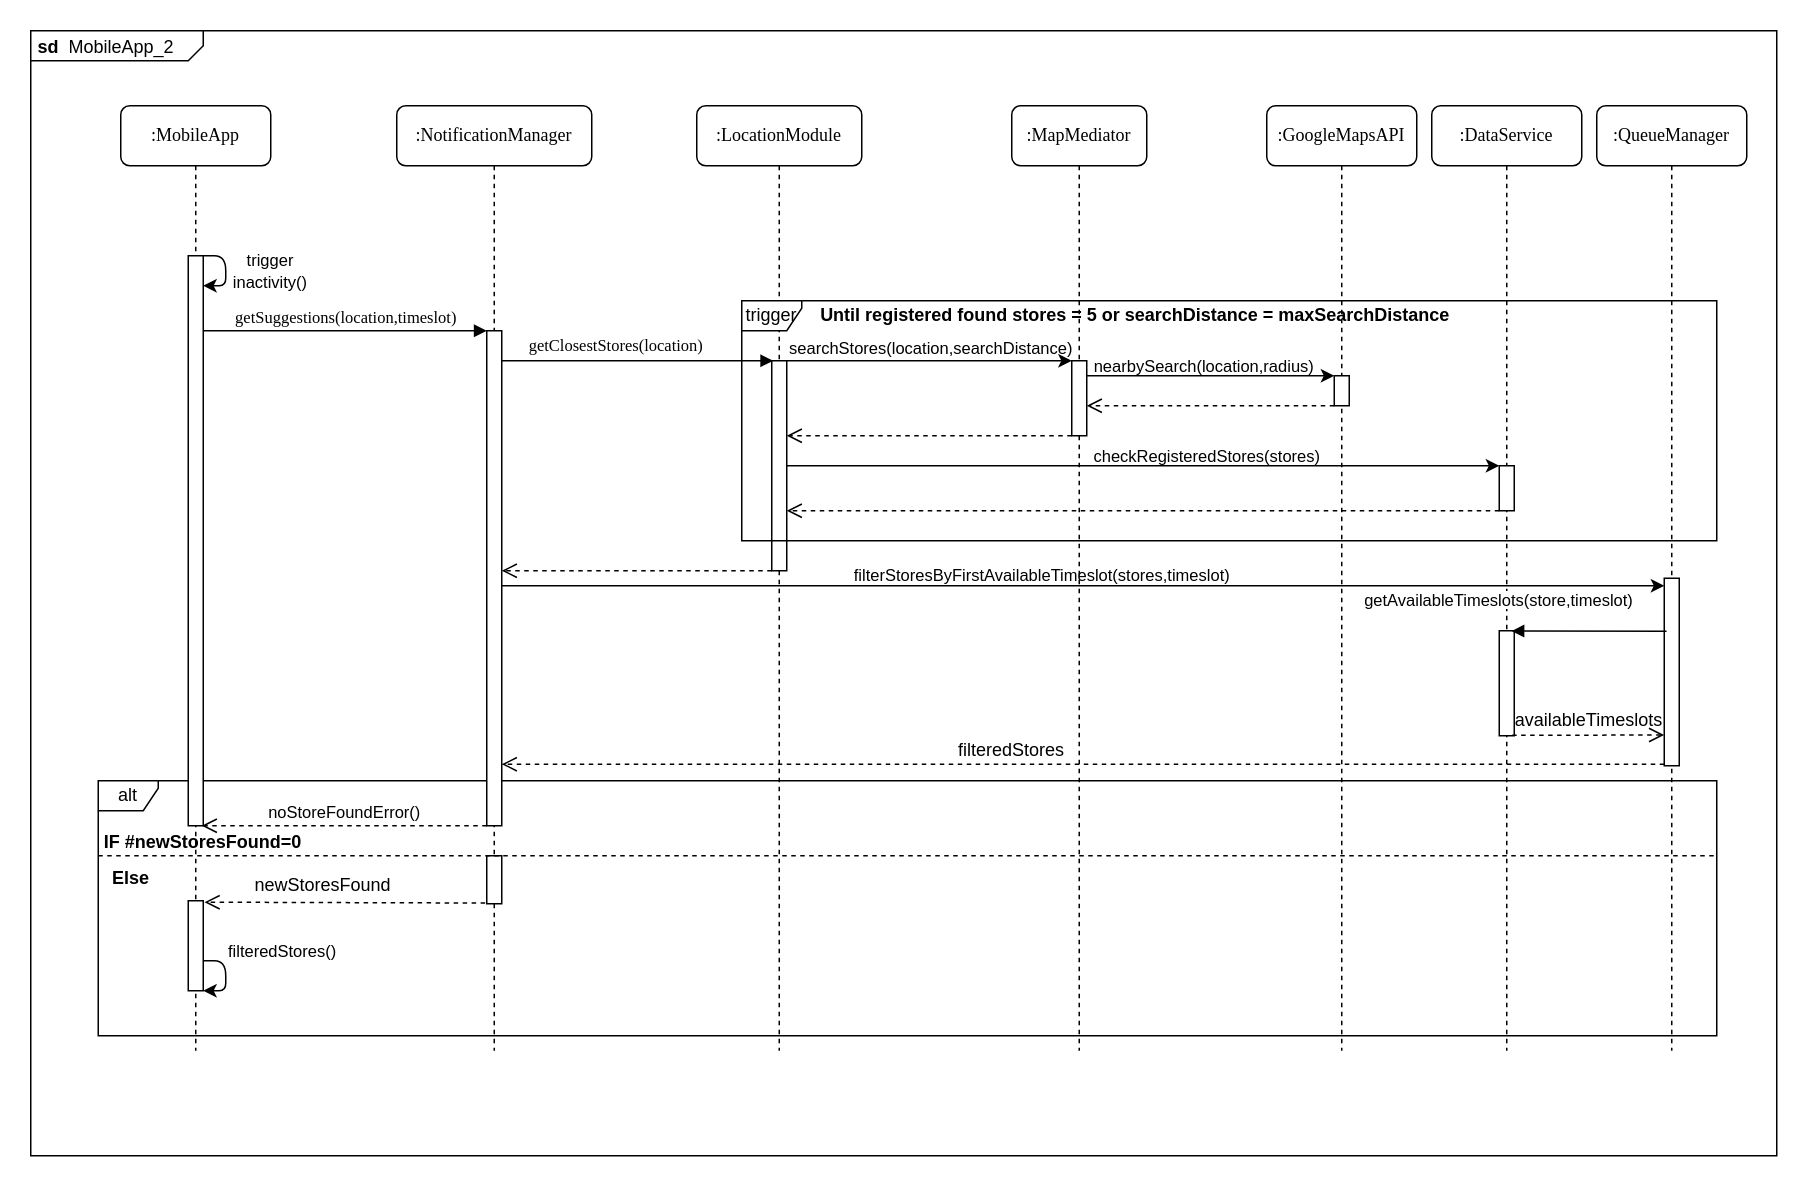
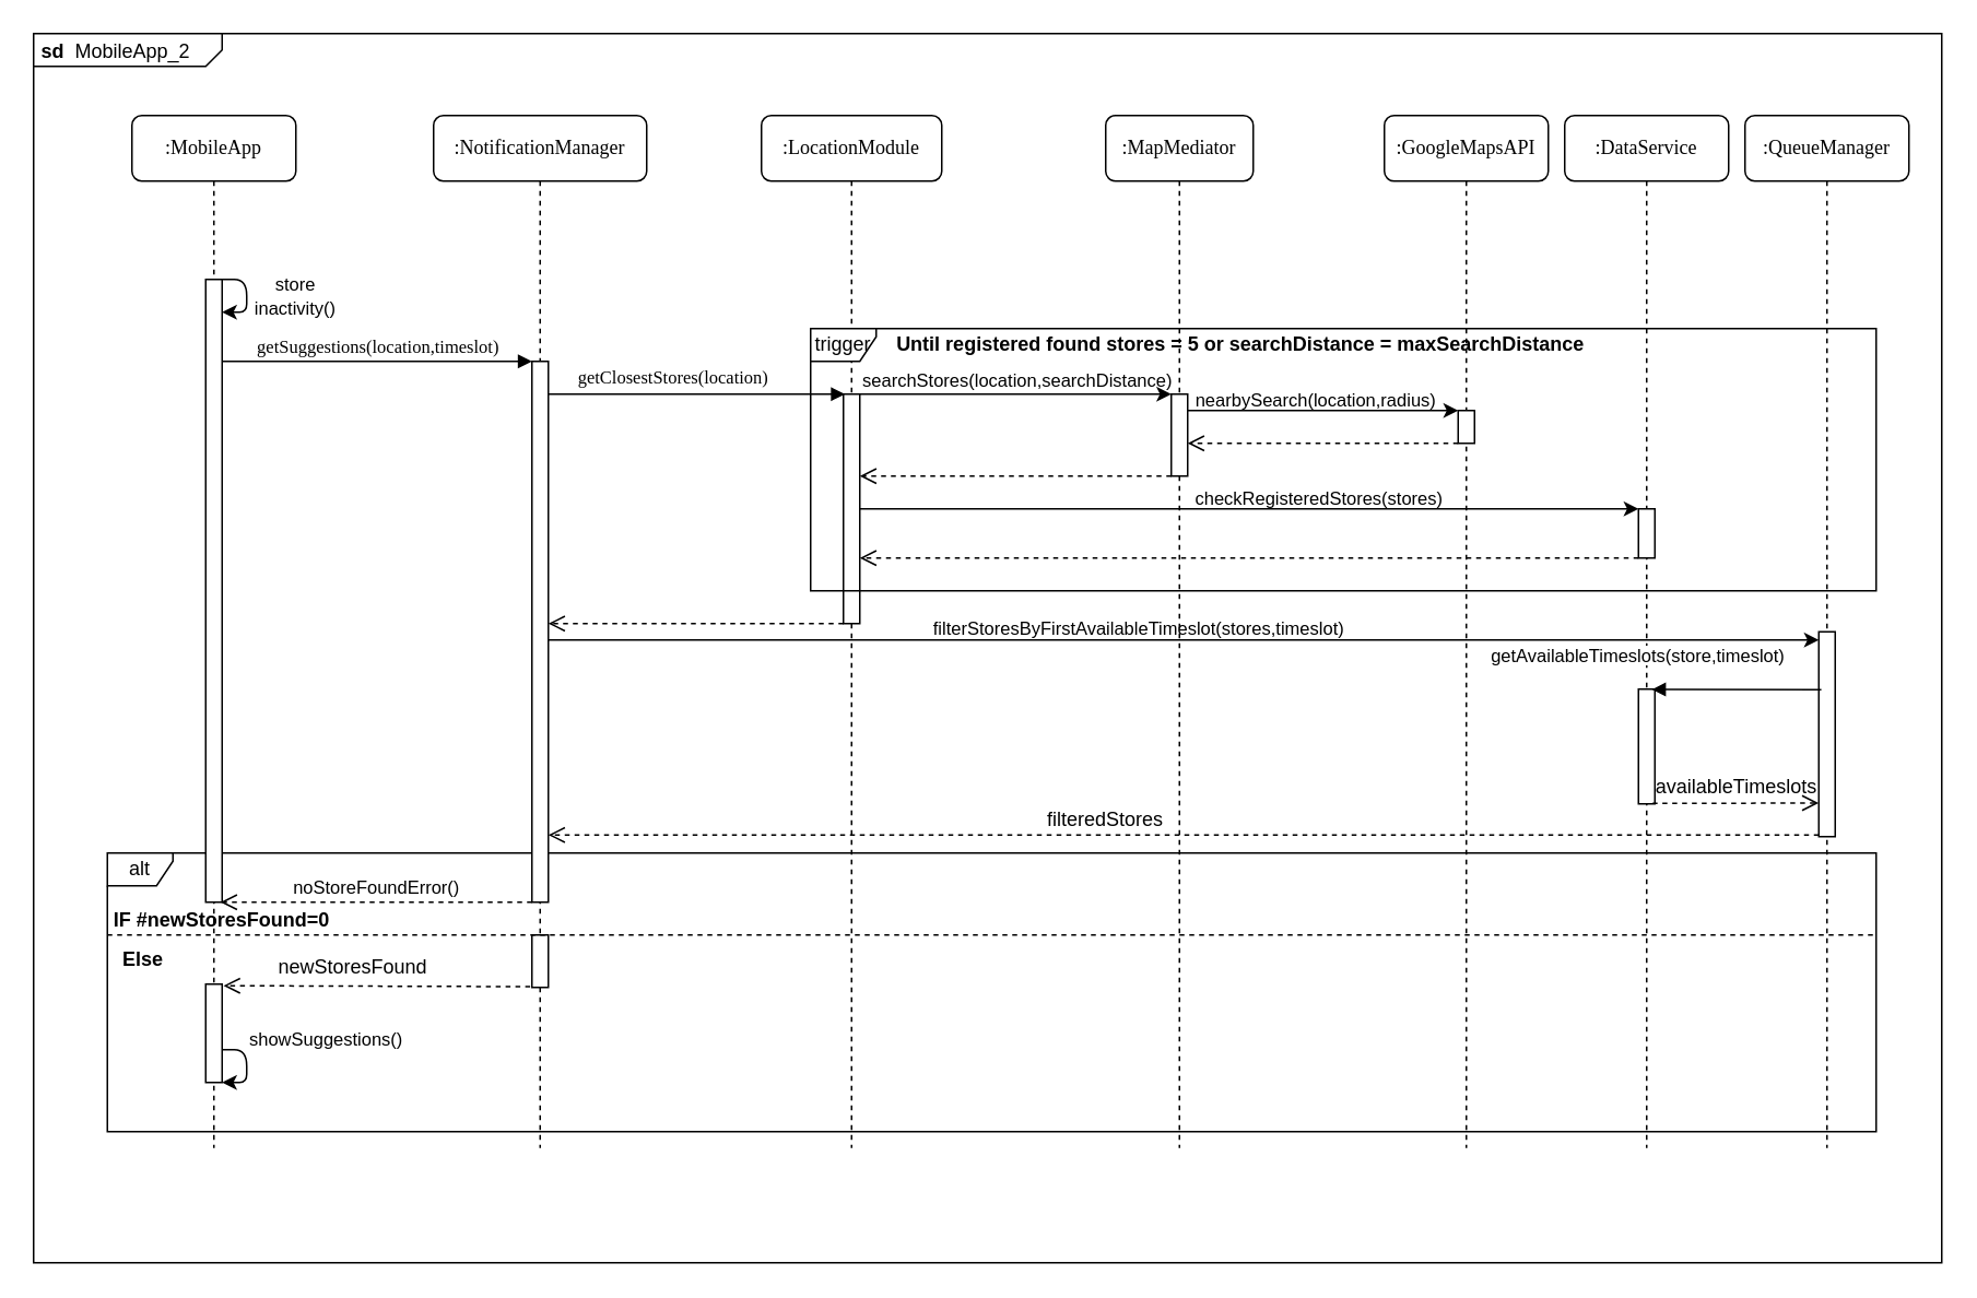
  <mxCell id="0" />
  <mxCell id="1" parent="0" />
  <mxCell id="2" value="&lt;p style=&quot;margin: 0px ; margin-top: 4px ; margin-left: 5px ; text-align: left&quot;&gt;&lt;b&gt;sd&lt;/b&gt;&amp;nbsp; MobileApp_2&lt;/p&gt;" style="html=1;shape=mxgraph.sysml.package;overflow=fill;labelX=115.95;align=left;spacingLeft=5;verticalAlign=top;spacingTop=-3;" vertex="1" parent="1"><mxGeometry x="20" y="20" width="1164" height="750" as="geometry" /></mxCell>
  <mxCell id="3" value="alt" style="shape=umlFrame;whiteSpace=wrap;html=1;width=40;height=20;" parent="1" vertex="1"><mxGeometry x="65" y="520" width="1079" height="170" as="geometry" /></mxCell>
  <mxCell id="4" value=":NotificationManager" style="shape=umlLifeline;perimeter=lifelinePerimeter;whiteSpace=wrap;html=1;container=1;collapsible=0;recursiveResize=0;outlineConnect=0;rounded=1;shadow=0;comic=0;labelBackgroundColor=none;strokeWidth=1;fontFamily=Verdana;fontSize=12;align=center;" parent="1" vertex="1"><mxGeometry x="264" y="70" width="130" height="630" as="geometry" /></mxCell>
  <mxCell id="5" value="" style="html=1;points=[];perimeter=orthogonalPerimeter;rounded=0;shadow=0;comic=0;labelBackgroundColor=none;strokeWidth=1;fontFamily=Verdana;fontSize=12;align=center;" parent="4" vertex="1"><mxGeometry x="60" y="150" width="10" height="330" as="geometry" /></mxCell>
  <mxCell id="6" value="" style="html=1;points=[];perimeter=orthogonalPerimeter;rounded=0;shadow=0;comic=0;labelBackgroundColor=none;strokeWidth=1;fontFamily=Verdana;fontSize=12;align=center;" parent="4" vertex="1"><mxGeometry x="60" y="500" width="10" height="32" as="geometry" /></mxCell>
  <mxCell id="7" value=":MobileApp" style="shape=umlLifeline;perimeter=lifelinePerimeter;whiteSpace=wrap;html=1;container=1;collapsible=0;recursiveResize=0;outlineConnect=0;rounded=1;shadow=0;comic=0;labelBackgroundColor=none;strokeWidth=1;fontFamily=Verdana;fontSize=12;align=center;" parent="1" vertex="1"><mxGeometry x="80" y="70" width="100" height="630" as="geometry" /></mxCell>
  <mxCell id="8" value="" style="html=1;points=[];perimeter=orthogonalPerimeter;rounded=0;shadow=0;comic=0;labelBackgroundColor=none;strokeWidth=1;fontFamily=Verdana;fontSize=12;align=center;" parent="7" vertex="1"><mxGeometry x="45" y="100" width="10" height="380" as="geometry" /></mxCell>
  <mxCell id="9" value="" style="endArrow=classic;html=1;" parent="7" edge="1"><mxGeometry width="50" height="50" relative="1" as="geometry"><mxPoint x="55" y="100" as="sourcePoint" /><mxPoint x="55" y="120" as="targetPoint" /><Array as="points"><mxPoint x="70" y="100" /><mxPoint x="70" y="120" /></Array></mxGeometry></mxCell>
  <mxCell id="10" value="&lt;font style=&quot;font-size: 11px&quot;&gt;getSuggestions(location,timeslot)&lt;/font&gt;" style="html=1;verticalAlign=bottom;endArrow=block;labelBackgroundColor=none;fontFamily=Verdana;fontSize=12;edgeStyle=elbowEdgeStyle;elbow=vertical;" parent="1" source="8" target="5" edge="1"><mxGeometry relative="1" as="geometry"><mxPoint x="165" y="215" as="sourcePoint" /><mxPoint x="325" y="215" as="targetPoint" /><Array as="points"><mxPoint x="220" y="220" /><mxPoint x="250" y="215" /><mxPoint x="250" y="205" /></Array></mxGeometry></mxCell>
  <mxCell id="11" value="&lt;font style=&quot;font-size: 11px&quot;&gt;getClosestStores(location)&lt;/font&gt;" style="html=1;verticalAlign=bottom;endArrow=block;labelBackgroundColor=none;fontFamily=Verdana;fontSize=12;edgeStyle=elbowEdgeStyle;elbow=vertical;spacingBottom=1;" parent="1" source="5" edge="1"><mxGeometry x="-0.16" relative="1" as="geometry"><mxPoint x="337" y="250" as="sourcePoint" /><mxPoint x="515" y="240" as="targetPoint" /><Array as="points"><mxPoint x="410" y="240" /><mxPoint x="392" y="250" /><mxPoint x="412" y="240" /><mxPoint x="373" y="230" /></Array><mxPoint as="offset" /></mxGeometry></mxCell>
- <mxCell id="12" value="&lt;font style=&quot;font-size: 11px&quot;&gt;trigger inactivity()&lt;/font&gt;" style="text;html=1;strokeColor=none;fillColor=none;align=center;verticalAlign=middle;whiteSpace=wrap;rounded=0;" parent="1" vertex="1"><mxGeometry x="150" y="170" width="60" height="20" as="geometry" /></mxCell>
+ <mxCell id="12" value="&lt;font style=&quot;font-size: 11px&quot;&gt;store inactivity()&lt;/font&gt;" style="text;html=1;strokeColor=none;fillColor=none;align=center;verticalAlign=middle;whiteSpace=wrap;rounded=0;" parent="1" vertex="1"><mxGeometry x="150" y="170" width="60" height="20" as="geometry" /></mxCell>
  <mxCell id="13" value="IF #newStoresFound=0" style="text;html=1;strokeColor=none;fillColor=none;align=center;verticalAlign=middle;whiteSpace=wrap;rounded=0;fontStyle=1" parent="1" vertex="1"><mxGeometry x="65" y="556" width="140" height="10" as="geometry" /></mxCell>
  <mxCell id="14" value="" style="endArrow=none;dashed=1;html=1;exitX=0;exitY=0.294;exitDx=0;exitDy=0;exitPerimeter=0;" parent="1" edge="1" source="3"><mxGeometry width="50" height="50" relative="1" as="geometry"><mxPoint x="65" y="490" as="sourcePoint" /><mxPoint x="1145" y="570" as="targetPoint" /><Array as="points"><mxPoint x="124" y="570" /><mxPoint x="534" y="570" /></Array></mxGeometry></mxCell>
  <mxCell id="15" value="" style="html=1;verticalAlign=bottom;endArrow=open;dashed=1;endSize=8;" parent="1" source="21" target="5" edge="1"><mxGeometry relative="1" as="geometry"><mxPoint x="625" y="440" as="sourcePoint" /><mxPoint x="400" y="480" as="targetPoint" /><Array as="points"><mxPoint x="424" y="380" /></Array></mxGeometry></mxCell>
  <mxCell id="16" value="" style="html=1;verticalAlign=bottom;endArrow=open;dashed=1;endSize=8;exitX=-0.108;exitY=0.985;exitDx=0;exitDy=0;exitPerimeter=0;entryX=1.087;entryY=0.016;entryDx=0;entryDy=0;entryPerimeter=0;" parent="1" source="6" target="46" edge="1"><mxGeometry relative="1" as="geometry"><mxPoint x="325" y="510" as="sourcePoint" /><mxPoint x="135" y="510" as="targetPoint" /><Array as="points" /></mxGeometry></mxCell>
- <mxCell id="17" value="&lt;div style=&quot;text-align: center&quot;&gt;&lt;font face=&quot;helvetica&quot;&gt;&lt;span style=&quot;font-size: 11px&quot;&gt;filteredStores()&lt;/span&gt;&lt;/font&gt;&lt;/div&gt;" style="text;whiteSpace=wrap;html=1;" parent="1" vertex="1"><mxGeometry x="150" y="620" width="100" height="20" as="geometry" /></mxCell>
+ <mxCell id="17" value="&lt;div style=&quot;text-align: center&quot;&gt;&lt;font face=&quot;helvetica&quot;&gt;&lt;span style=&quot;font-size: 11px&quot;&gt;showSuggestions()&lt;/span&gt;&lt;/font&gt;&lt;/div&gt;" style="text;whiteSpace=wrap;html=1;" parent="1" vertex="1"><mxGeometry x="150" y="620" width="100" height="20" as="geometry" /></mxCell>
  <mxCell id="18" style="edgeStyle=orthogonalEdgeStyle;rounded=0;orthogonalLoop=1;jettySize=auto;html=1;exitX=0.5;exitY=1;exitDx=0;exitDy=0;" parent="1" source="17" target="17" edge="1"><mxGeometry relative="1" as="geometry" /></mxCell>
  <mxCell id="19" value="Else" style="text;html=1;strokeColor=none;fillColor=none;align=center;verticalAlign=middle;whiteSpace=wrap;rounded=0;fontStyle=1" parent="1" vertex="1"><mxGeometry x="74" y="580" width="26" height="10" as="geometry" /></mxCell>
  <mxCell id="20" value=":LocationModule" style="shape=umlLifeline;perimeter=lifelinePerimeter;whiteSpace=wrap;html=1;container=1;collapsible=0;recursiveResize=0;outlineConnect=0;rounded=1;shadow=0;comic=0;labelBackgroundColor=none;strokeWidth=1;fontFamily=Verdana;fontSize=12;align=center;" parent="1" vertex="1"><mxGeometry x="464" y="70" width="110" height="630" as="geometry" /></mxCell>
  <mxCell id="21" value="" style="html=1;points=[];perimeter=orthogonalPerimeter;rounded=0;shadow=0;comic=0;labelBackgroundColor=none;strokeWidth=1;fontFamily=Verdana;fontSize=12;align=center;" parent="20" vertex="1"><mxGeometry x="50" y="170" width="10" height="140" as="geometry" /></mxCell>
  <mxCell id="22" value=":MapMediator" style="shape=umlLifeline;perimeter=lifelinePerimeter;whiteSpace=wrap;html=1;container=1;collapsible=0;recursiveResize=0;outlineConnect=0;rounded=1;shadow=0;comic=0;labelBackgroundColor=none;strokeWidth=1;fontFamily=Verdana;fontSize=12;align=center;" parent="1" vertex="1"><mxGeometry x="674" y="70" width="90" height="630" as="geometry" /></mxCell>
  <mxCell id="23" value="" style="html=1;points=[];perimeter=orthogonalPerimeter;rounded=0;shadow=0;comic=0;labelBackgroundColor=none;strokeWidth=1;fontFamily=Verdana;fontSize=12;align=center;" parent="22" vertex="1"><mxGeometry x="40" y="170" width="10" height="50" as="geometry" /></mxCell>
  <mxCell id="24" value=":GoogleMapsAPI" style="shape=umlLifeline;perimeter=lifelinePerimeter;whiteSpace=wrap;html=1;container=1;collapsible=0;recursiveResize=0;outlineConnect=0;rounded=1;shadow=0;comic=0;labelBackgroundColor=none;strokeWidth=1;fontFamily=Verdana;fontSize=12;align=center;" parent="1" vertex="1"><mxGeometry x="844" y="70" width="100" height="630" as="geometry" /></mxCell>
  <mxCell id="25" value="" style="html=1;points=[];perimeter=orthogonalPerimeter;rounded=0;shadow=0;comic=0;labelBackgroundColor=none;strokeWidth=1;fontFamily=Verdana;fontSize=12;align=center;" parent="24" vertex="1"><mxGeometry x="45" y="180" width="10" height="20" as="geometry" /></mxCell>
  <mxCell id="26" value=":DataService" style="shape=umlLifeline;perimeter=lifelinePerimeter;whiteSpace=wrap;html=1;container=1;collapsible=0;recursiveResize=0;outlineConnect=0;rounded=1;shadow=0;comic=0;labelBackgroundColor=none;strokeWidth=1;fontFamily=Verdana;fontSize=12;align=center;" parent="1" vertex="1"><mxGeometry x="954" y="70" width="100" height="630" as="geometry" /></mxCell>
  <mxCell id="27" value="" style="html=1;points=[];perimeter=orthogonalPerimeter;rounded=0;shadow=0;comic=0;labelBackgroundColor=none;strokeWidth=1;fontFamily=Verdana;fontSize=12;align=center;" parent="26" vertex="1"><mxGeometry x="45" y="240" width="10" height="30" as="geometry" /></mxCell>
  <mxCell id="28" value="" style="html=1;points=[];perimeter=orthogonalPerimeter;" vertex="1" parent="26"><mxGeometry x="45" y="350" width="10" height="70" as="geometry" /></mxCell>
  <mxCell id="29" value="Until registered found stores = 5 or searchDistance = maxSearchDistance" style="text;html=1;strokeColor=none;fillColor=none;align=center;verticalAlign=middle;whiteSpace=wrap;rounded=0;fontStyle=1" parent="1" vertex="1"><mxGeometry x="534" y="200" width="445" height="20" as="geometry" /></mxCell>
  <mxCell id="30" style="edgeStyle=orthogonalEdgeStyle;rounded=0;orthogonalLoop=1;jettySize=auto;html=1;" parent="1" source="21" target="23" edge="1"><mxGeometry relative="1" as="geometry"><Array as="points"><mxPoint x="584" y="240" /><mxPoint x="584" y="240" /></Array></mxGeometry></mxCell>
  <mxCell id="31" value="searchStores(location,searchDistance)" style="edgeLabel;html=1;align=center;verticalAlign=middle;resizable=0;points=[];labelBackgroundColor=none;fontSize=11;" parent="30" vertex="1" connectable="0"><mxGeometry x="0.333" y="-1" relative="1" as="geometry"><mxPoint x="-31.33" y="-10" as="offset" /></mxGeometry></mxCell>
  <mxCell id="32" style="edgeStyle=orthogonalEdgeStyle;rounded=0;orthogonalLoop=1;jettySize=auto;html=1;" parent="1" source="23" target="25" edge="1"><mxGeometry relative="1" as="geometry"><Array as="points"><mxPoint x="824" y="250" /><mxPoint x="824" y="250" /></Array></mxGeometry></mxCell>
  <mxCell id="33" value="nearbySearch(location,radius)" style="edgeLabel;html=1;align=center;verticalAlign=middle;resizable=0;points=[];labelBackgroundColor=none;fontSize=11;" parent="32" vertex="1" connectable="0"><mxGeometry x="-0.22" y="-1" relative="1" as="geometry"><mxPoint x="13.17" y="-8" as="offset" /></mxGeometry></mxCell>
  <mxCell id="34" value="" style="html=1;verticalAlign=bottom;endArrow=open;dashed=1;endSize=8;" parent="1" source="25" target="23" edge="1"><mxGeometry relative="1" as="geometry"><mxPoint x="834" y="270" as="sourcePoint" /><mxPoint x="754" y="270" as="targetPoint" /><Array as="points"><mxPoint x="824" y="270" /></Array></mxGeometry></mxCell>
  <mxCell id="35" value="" style="html=1;verticalAlign=bottom;endArrow=open;dashed=1;endSize=8;" parent="1" source="23" target="21" edge="1"><mxGeometry relative="1" as="geometry"><mxPoint x="694" y="290" as="sourcePoint" /><mxPoint x="614" y="290" as="targetPoint" /><Array as="points"><mxPoint x="624" y="290" /></Array></mxGeometry></mxCell>
  <mxCell id="36" style="edgeStyle=orthogonalEdgeStyle;rounded=0;orthogonalLoop=1;jettySize=auto;html=1;" parent="1" source="21" target="27" edge="1"><mxGeometry relative="1" as="geometry"><Array as="points"><mxPoint x="774" y="310" /><mxPoint x="774" y="310" /></Array></mxGeometry></mxCell>
  <mxCell id="37" value="checkRegisteredStores(stores)" style="edgeLabel;html=1;align=center;verticalAlign=middle;resizable=0;points=[];labelBackgroundColor=none;fontSize=11;" parent="36" vertex="1" connectable="0"><mxGeometry x="0.025" relative="1" as="geometry"><mxPoint x="36.55" y="-7" as="offset" /></mxGeometry></mxCell>
  <mxCell id="38" value="" style="html=1;verticalAlign=bottom;endArrow=open;dashed=1;endSize=8;" parent="1" source="27" edge="1"><mxGeometry relative="1" as="geometry"><mxPoint x="1029" y="340" as="sourcePoint" /><mxPoint x="524" y="340" as="targetPoint" /><Array as="points"><mxPoint x="864" y="340" /><mxPoint x="804" y="340" /><mxPoint x="684" y="340" /></Array></mxGeometry></mxCell>
  <mxCell id="39" value=":QueueManager" style="shape=umlLifeline;perimeter=lifelinePerimeter;whiteSpace=wrap;html=1;container=1;collapsible=0;recursiveResize=0;outlineConnect=0;rounded=1;shadow=0;comic=0;labelBackgroundColor=none;strokeWidth=1;fontFamily=Verdana;fontSize=12;align=center;" parent="1" vertex="1"><mxGeometry x="1064" y="70" width="100" height="630" as="geometry" /></mxCell>
  <mxCell id="40" value="" style="html=1;points=[];perimeter=orthogonalPerimeter;rounded=0;shadow=0;comic=0;labelBackgroundColor=none;strokeWidth=1;fontFamily=Verdana;fontSize=12;align=center;" parent="39" vertex="1"><mxGeometry x="45" y="315" width="10" height="125" as="geometry" /></mxCell>
  <mxCell id="41" value="" style="endArrow=classic;html=1;" parent="1" source="5" target="40" edge="1"><mxGeometry width="50" height="50" relative="1" as="geometry"><mxPoint x="674" y="380" as="sourcePoint" /><mxPoint x="724" y="330" as="targetPoint" /><Array as="points"><mxPoint x="724" y="390" /></Array></mxGeometry></mxCell>
  <mxCell id="42" value="filterStoresByFirstAvailableTimeslot(stores,timeslot)" style="edgeLabel;html=1;align=center;verticalAlign=middle;resizable=0;points=[];labelBackgroundColor=none;" parent="41" vertex="1" connectable="0"><mxGeometry x="-0.169" y="-1" relative="1" as="geometry"><mxPoint x="37.71" y="-9" as="offset" /></mxGeometry></mxCell>
  <mxCell id="43" value="" style="html=1;verticalAlign=bottom;endArrow=open;dashed=1;endSize=8;" parent="1" edge="1"><mxGeometry relative="1" as="geometry"><mxPoint x="1109" y="509" as="sourcePoint" /><mxPoint x="334" y="509" as="targetPoint" /><Array as="points"><mxPoint x="814" y="509" /><mxPoint x="704" y="509" /></Array></mxGeometry></mxCell>
  <mxCell id="44" value="trigger" style="shape=umlFrame;whiteSpace=wrap;html=1;fontSize=12;width=40;height=20;" parent="1" vertex="1"><mxGeometry x="494" y="200" width="650" height="160" as="geometry" /></mxCell>
  <mxCell id="45" value="filteredStores" style="text;html=1;strokeColor=none;fillColor=none;align=center;verticalAlign=middle;whiteSpace=wrap;rounded=0;" vertex="1" parent="1"><mxGeometry x="654" y="490" width="40" height="20" as="geometry" /></mxCell>
  <mxCell id="46" value="" style="html=1;points=[];perimeter=orthogonalPerimeter;rounded=0;shadow=0;comic=0;labelBackgroundColor=none;strokeWidth=1;fontFamily=Verdana;fontSize=12;align=center;" parent="1" vertex="1"><mxGeometry x="125" y="600" width="10" height="60" as="geometry" /></mxCell>
  <mxCell id="47" value="" style="endArrow=classic;html=1;" parent="1" edge="1"><mxGeometry width="50" height="50" relative="1" as="geometry"><mxPoint x="135" y="640" as="sourcePoint" /><mxPoint x="135" y="660" as="targetPoint" /><Array as="points"><mxPoint x="150" y="640" /><mxPoint x="150" y="660" /></Array></mxGeometry></mxCell>
  <mxCell id="48" value="" style="endArrow=block;endFill=1;endSize=6;html=1;exitX=0.153;exitY=0.283;exitDx=0;exitDy=0;exitPerimeter=0;entryX=0.814;entryY=0.003;entryDx=0;entryDy=0;entryPerimeter=0;" edge="1" parent="1" source="40" target="28"><mxGeometry width="100" relative="1" as="geometry"><mxPoint x="1004" y="430" as="sourcePoint" /><mxPoint x="1104" y="430" as="targetPoint" /></mxGeometry></mxCell>
  <mxCell id="49" value="&lt;span style=&quot;font-size: 11px ; background-color: rgb(255 , 255 , 255)&quot;&gt;getAvailableTimeslots(store,timeslot)&lt;/span&gt;" style="text;html=1;strokeColor=none;fillColor=none;align=center;verticalAlign=middle;whiteSpace=wrap;rounded=0;" vertex="1" parent="1"><mxGeometry x="979" y="390" width="40" height="20" as="geometry" /></mxCell>
  <mxCell id="50" value="availableTimeslots" style="text;html=1;strokeColor=none;fillColor=none;align=center;verticalAlign=middle;whiteSpace=wrap;rounded=0;" vertex="1" parent="1"><mxGeometry x="1044" y="470" width="30" height="20" as="geometry" /></mxCell>
  <mxCell id="51" value="" style="html=1;verticalAlign=bottom;endArrow=open;dashed=1;endSize=8;entryX=-0.007;entryY=0.836;entryDx=0;entryDy=0;entryPerimeter=0;exitX=0.86;exitY=0.996;exitDx=0;exitDy=0;exitPerimeter=0;" edge="1" parent="1" source="28" target="40"><mxGeometry relative="1" as="geometry"><mxPoint x="1014" y="490" as="sourcePoint" /><mxPoint x="934" y="490" as="targetPoint" /></mxGeometry></mxCell>
  <mxCell id="52" value="noStoreFoundError()" style="html=1;verticalAlign=bottom;endArrow=open;dashed=1;endSize=8;" edge="1" parent="1"><mxGeometry relative="1" as="geometry"><mxPoint x="324" y="550" as="sourcePoint" /><mxPoint x="134" y="550" as="targetPoint" /></mxGeometry></mxCell>
  <mxCell id="53" value="newStoresFound" style="text;html=1;strokeColor=none;fillColor=none;align=center;verticalAlign=middle;whiteSpace=wrap;rounded=0;" vertex="1" parent="1"><mxGeometry x="195" y="580" width="40" height="20" as="geometry" /></mxCell>
